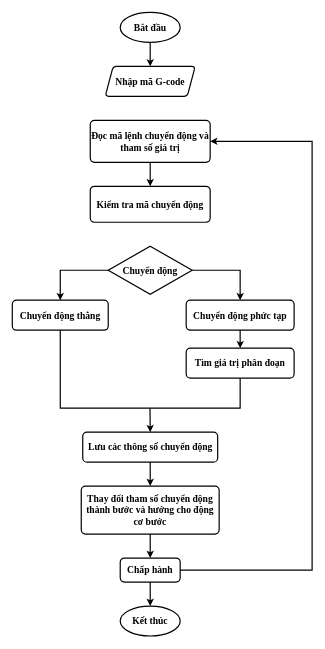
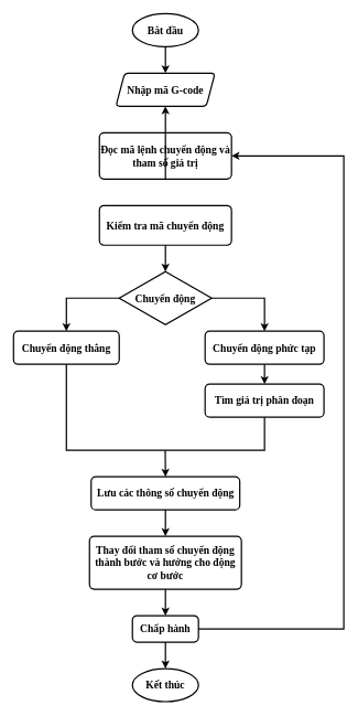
  <mxCell id="0" />
  <mxCell id="1" parent="0" />
  <mxCell id="2" value="&lt;font style=&quot;font-size: 16px;&quot; face=&quot;Times New Roman&quot;&gt;&lt;b&gt;Bắt đầu&lt;/b&gt;&lt;/font&gt;" style="strokeWidth=2;html=1;shape=mxgraph.flowchart.start_1;whiteSpace=wrap;" parent="1" vertex="1"><mxGeometry x="200" y="20" width="100" height="50" as="geometry" /></mxCell>
  <mxCell id="3" value="&lt;b&gt;Nhập mã G-code&lt;/b&gt;" style="shape=parallelogram;html=1;strokeWidth=2;perimeter=parallelogramPerimeter;whiteSpace=wrap;rounded=1;arcSize=12;size=0.088;fontFamily=Times New Roman;fontSize=16;" parent="1" vertex="1"><mxGeometry x="175" y="110" width="150" height="50" as="geometry" /></mxCell>
  <mxCell id="4" value="&lt;b&gt;Đọc mã lệnh chuyển động và tham số giá trị&lt;/b&gt;" style="rounded=1;whiteSpace=wrap;html=1;absoluteArcSize=1;arcSize=14;strokeWidth=2;fontFamily=Times New Roman;fontSize=16;" parent="1" vertex="1"><mxGeometry x="150" y="200" width="200" height="70" as="geometry" /></mxCell>
  <mxCell id="5" value="&lt;b&gt;Kiểm tra mã chuyển động&lt;/b&gt;" style="rounded=1;whiteSpace=wrap;html=1;absoluteArcSize=1;arcSize=14;strokeWidth=2;fontFamily=Times New Roman;fontSize=16;" parent="1" vertex="1"><mxGeometry x="150" y="310" width="200" height="60" as="geometry" /></mxCell>
  <mxCell id="6" value="&lt;div&gt;&lt;b&gt;Chuyển động&lt;/b&gt;&lt;/div&gt;" style="strokeWidth=2;html=1;shape=mxgraph.flowchart.decision;whiteSpace=wrap;fontFamily=Times New Roman;fontSize=16;" parent="1" vertex="1"><mxGeometry x="180" y="410" width="140" height="80" as="geometry" /></mxCell>
  <mxCell id="7" value="&lt;b&gt;Chuyển động thẳng&lt;/b&gt;" style="rounded=1;whiteSpace=wrap;html=1;absoluteArcSize=1;arcSize=14;strokeWidth=2;fontFamily=Times New Roman;fontSize=16;" parent="1" vertex="1"><mxGeometry x="20" y="500" width="160" height="50" as="geometry" /></mxCell>
  <mxCell id="8" value="&lt;b&gt;Chuyển động phức&amp;nbsp;tạp&lt;/b&gt;" style="rounded=1;whiteSpace=wrap;html=1;absoluteArcSize=1;arcSize=14;strokeWidth=2;fontFamily=Times New Roman;fontSize=16;" parent="1" vertex="1"><mxGeometry x="310" y="500" width="180" height="50" as="geometry" /></mxCell>
  <mxCell id="9" value="" style="endArrow=classic;html=1;rounded=0;fontFamily=Times New Roman;fontSize=16;exitX=0;exitY=0.5;exitDx=0;exitDy=0;exitPerimeter=0;entryX=0.5;entryY=0;entryDx=0;entryDy=0;strokeWidth=2;" parent="1" source="6" target="7" edge="1"><mxGeometry width="50" height="50" relative="1" as="geometry"><mxPoint x="230" y="510" as="sourcePoint" /><mxPoint x="280" y="460" as="targetPoint" /><Array as="points"><mxPoint x="100" y="450" /></Array></mxGeometry></mxCell>
  <mxCell id="10" value="" style="endArrow=classic;html=1;rounded=0;fontFamily=Times New Roman;fontSize=16;entryX=0.5;entryY=0;entryDx=0;entryDy=0;exitX=1;exitY=0.5;exitDx=0;exitDy=0;exitPerimeter=0;strokeWidth=2;" parent="1" source="6" target="8" edge="1"><mxGeometry width="50" height="50" relative="1" as="geometry"><mxPoint x="230" y="510" as="sourcePoint" /><mxPoint x="280" y="460" as="targetPoint" /><Array as="points"><mxPoint x="400" y="450" /><mxPoint x="400" y="460" /></Array></mxGeometry></mxCell>
  <mxCell id="11" value="&lt;b&gt;Tìm giá trị phân đoạn&lt;/b&gt;" style="rounded=1;whiteSpace=wrap;html=1;absoluteArcSize=1;arcSize=14;strokeWidth=2;fontFamily=Times New Roman;fontSize=16;" parent="1" vertex="1"><mxGeometry x="310" y="580" width="180" height="50" as="geometry" /></mxCell>
  <mxCell id="12" value="" style="endArrow=none;html=1;rounded=0;fontFamily=Times New Roman;fontSize=16;exitX=0.5;exitY=1;exitDx=0;exitDy=0;entryX=0.5;entryY=1;entryDx=0;entryDy=0;strokeWidth=2;" parent="1" source="7" target="11" edge="1"><mxGeometry width="50" height="50" relative="1" as="geometry"><mxPoint x="230" y="810" as="sourcePoint" /><mxPoint x="280" y="760" as="targetPoint" /><Array as="points"><mxPoint x="100" y="680" /><mxPoint x="400" y="680" /></Array></mxGeometry></mxCell>
  <mxCell id="13" value="&lt;b&gt;Lưu các thông số chuyển động&lt;/b&gt;" style="rounded=1;whiteSpace=wrap;html=1;absoluteArcSize=1;arcSize=14;strokeWidth=2;fontFamily=Times New Roman;fontSize=16;" parent="1" vertex="1"><mxGeometry x="137.5" y="720" width="225" height="50" as="geometry" /></mxCell>
  <mxCell id="14" value="&lt;b&gt;Thay đổi tham số chuyển động thành bước và hướng cho động cơ bước&lt;/b&gt;" style="rounded=1;whiteSpace=wrap;html=1;absoluteArcSize=1;arcSize=14;strokeWidth=2;fontFamily=Times New Roman;fontSize=16;" parent="1" vertex="1"><mxGeometry x="135" y="810" width="230" height="80" as="geometry" /></mxCell>
  <mxCell id="15" value="&lt;b&gt;Chấp hành&lt;/b&gt;" style="rounded=1;whiteSpace=wrap;html=1;absoluteArcSize=1;arcSize=14;strokeWidth=2;fontFamily=Times New Roman;fontSize=16;" parent="1" vertex="1"><mxGeometry x="200" y="930" width="100" height="40" as="geometry" /></mxCell>
  <mxCell id="16" value="&lt;b&gt;Kết thúc&lt;/b&gt;" style="strokeWidth=2;html=1;shape=mxgraph.flowchart.start_1;whiteSpace=wrap;fontFamily=Times New Roman;fontSize=16;" parent="1" vertex="1"><mxGeometry x="200" y="1010" width="100" height="50" as="geometry" /></mxCell>
  <mxCell id="17" value="" style="endArrow=classic;html=1;rounded=0;fontFamily=Times New Roman;fontSize=16;exitX=0.5;exitY=1;exitDx=0;exitDy=0;entryX=0.5;entryY=0;entryDx=0;entryDy=0;strokeWidth=2;" parent="1" source="8" target="11" edge="1"><mxGeometry width="50" height="50" relative="1" as="geometry"><mxPoint x="200" y="690" as="sourcePoint" /><mxPoint x="250" y="640" as="targetPoint" /></mxGeometry></mxCell>
  <mxCell id="18" value="" style="endArrow=classic;html=1;rounded=0;fontFamily=Times New Roman;fontSize=16;entryX=0.5;entryY=0;entryDx=0;entryDy=0;strokeWidth=2;" parent="1" target="13" edge="1"><mxGeometry width="50" height="50" relative="1" as="geometry"><mxPoint x="249.64" y="680" as="sourcePoint" /><mxPoint x="249.64" y="720" as="targetPoint" /></mxGeometry></mxCell>
  <mxCell id="19" value="" style="endArrow=classic;html=1;rounded=0;fontFamily=Times New Roman;fontSize=16;exitX=0.5;exitY=1;exitDx=0;exitDy=0;exitPerimeter=0;entryX=0.5;entryY=0;entryDx=0;entryDy=0;strokeWidth=2;" parent="1" source="2" target="3" edge="1"><mxGeometry width="50" height="50" relative="1" as="geometry"><mxPoint x="230" y="190" as="sourcePoint" /><mxPoint x="280" y="140" as="targetPoint" /></mxGeometry></mxCell>
- <mxCell id="20" value="" style="endArrow=classic;html=1;rounded=0;fontFamily=Times New Roman;fontSize=16;exitX=0.5;exitY=1;exitDx=0;exitDy=0;entryX=0.5;entryY=0;entryDx=0;entryDy=0;strokeWidth=2;" parent="1" source="4" target="5" edge="1"><mxGeometry width="50" height="50" relative="1" as="geometry"><mxPoint x="230" y="440" as="sourcePoint" /><mxPoint x="280" y="390" as="targetPoint" /></mxGeometry></mxCell>
+ <mxCell id="20" value="" style="endArrow=classic;html=1;rounded=0;fontFamily=Times New Roman;fontSize=16;exitX=0.5;exitY=1;exitDx=0;exitDy=0;strokeWidth=2;" parent="1" source="4" target="3" edge="1"><mxGeometry width="50" height="50" relative="1" as="geometry"><mxPoint x="230" y="440" as="sourcePoint" /><mxPoint x="280" y="390" as="targetPoint" /></mxGeometry></mxCell>
+ <mxCell id="21" value="" style="endArrow=classic;html=1;rounded=0;fontFamily=Times New Roman;fontSize=16;exitX=0.5;exitY=1;exitDx=0;exitDy=0;entryX=0.5;entryY=0;entryDx=0;entryDy=0;entryPerimeter=0;strokeWidth=2;" parent="1" source="5" target="6" edge="1"><mxGeometry width="50" height="50" relative="1" as="geometry"><mxPoint x="230" y="440" as="sourcePoint" /><mxPoint x="280" y="390" as="targetPoint" /></mxGeometry></mxCell>
  <mxCell id="22" value="" style="endArrow=classic;html=1;rounded=0;fontFamily=Times New Roman;fontSize=16;exitX=0.5;exitY=1;exitDx=0;exitDy=0;entryX=0.5;entryY=0;entryDx=0;entryDy=0;strokeWidth=2;" parent="1" source="13" target="14" edge="1"><mxGeometry width="50" height="50" relative="1" as="geometry"><mxPoint x="230" y="940" as="sourcePoint" /><mxPoint x="280" y="890" as="targetPoint" /></mxGeometry></mxCell>
  <mxCell id="23" value="" style="endArrow=classic;html=1;rounded=0;fontFamily=Times New Roman;fontSize=16;exitX=0.5;exitY=1;exitDx=0;exitDy=0;entryX=0.5;entryY=0;entryDx=0;entryDy=0;strokeWidth=2;" parent="1" source="14" target="15" edge="1"><mxGeometry width="50" height="50" relative="1" as="geometry"><mxPoint x="230" y="940" as="sourcePoint" /><mxPoint x="280" y="890" as="targetPoint" /></mxGeometry></mxCell>
  <mxCell id="24" value="" style="endArrow=classic;html=1;rounded=0;fontFamily=Times New Roman;fontSize=16;exitX=0.5;exitY=1;exitDx=0;exitDy=0;entryX=0.5;entryY=0;entryDx=0;entryDy=0;entryPerimeter=0;strokeWidth=2;" parent="1" source="15" target="16" edge="1"><mxGeometry width="50" height="50" relative="1" as="geometry"><mxPoint x="230" y="1110" as="sourcePoint" /><mxPoint x="280" y="1060" as="targetPoint" /></mxGeometry></mxCell>
  <mxCell id="25" value="" style="endArrow=classic;html=1;rounded=0;fontFamily=Times New Roman;fontSize=16;exitX=1;exitY=0.5;exitDx=0;exitDy=0;entryX=1;entryY=0.5;entryDx=0;entryDy=0;strokeWidth=2;" parent="1" source="15" target="4" edge="1"><mxGeometry width="50" height="50" relative="1" as="geometry"><mxPoint x="30" y="720" as="sourcePoint" /><mxPoint x="80" y="670" as="targetPoint" /><Array as="points"><mxPoint x="520" y="950" /><mxPoint x="520" y="235" /></Array></mxGeometry></mxCell>
